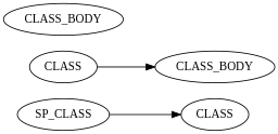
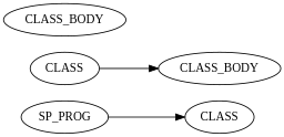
  digraph {
    rankdir=LR
    fontname="Liberation Serif"
    node [fontname="Liberation Serif" shape=ellipse]
    edge [fontname="Liberation Serif"]
-   n1 [label=SP_CLASS]
+   n1 [label=SP_PROG]
    n2 [label=CLASS]
    n3 [label=CLASS]
    n4 [label=CLASS_BODY]
    n5 [label=CLASS_BODY]
    n1 -> n2
    n3 -> n4
  }
